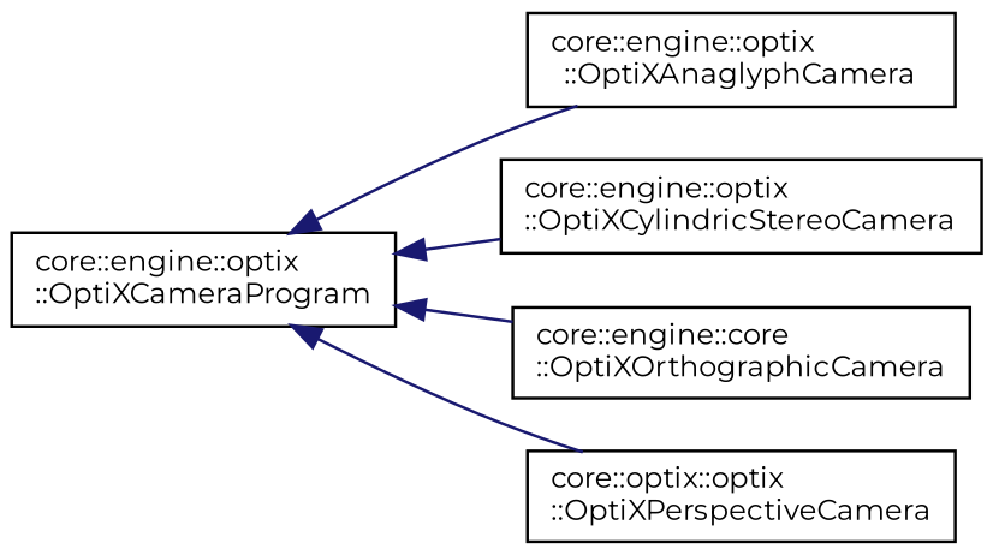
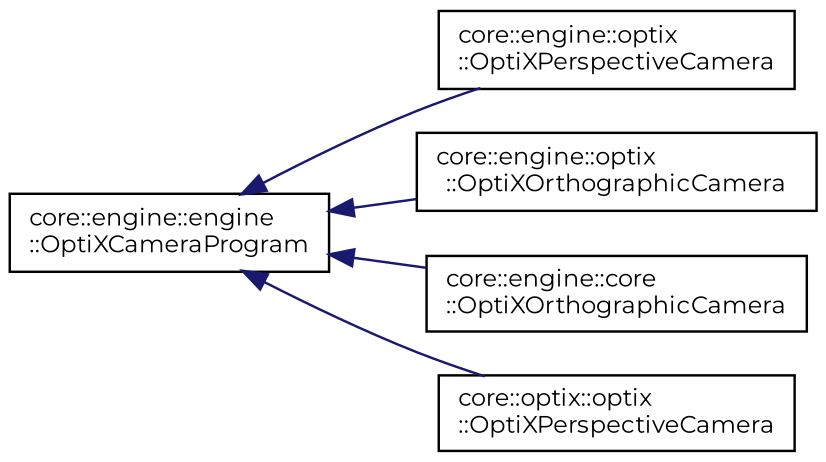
  digraph {
    fontname=Montserrat
    rankdir=LR
    node [color=black fillcolor=white fontname=Montserrat fontsize=10 shape=record style=filled]
    edge [color=midnightblue dir=back fontname=Montserrat fontsize=10 labelfontname=Helvetica labelfontsize=10 style=solid]
-   n1 [height=0.2 label="core::engine::optix\l::OptiXCameraProgram" width=0.4]
-   n2 [height=0.2 label="core::engine::optix\l::OptiXAnaglyphCamera" width=0.4]
-   n3 [height=0.2 label="core::engine::optix\l::OptiXCylindricStereoCamera" width=0.4]
+   n1 [height=0.2 label="core::engine::engine\l::OptiXCameraProgram" width=0.4]
+   n2 [height=0.2 label="core::engine::optix\l::OptiXPerspectiveCamera" width=0.4]
+   n3 [height=0.2 label="core::engine::optix\l::OptiXOrthographicCamera" width=0.4]
    n4 [height=0.2 label="core::engine::core\l::OptiXOrthographicCamera" width=0.4]
    n5 [height=0.2 label="core::optix::optix\l::OptiXPerspectiveCamera" width=0.4]
    n1 -> n2
    n1 -> n3
    n1 -> n4
    n1 -> n5
  }
